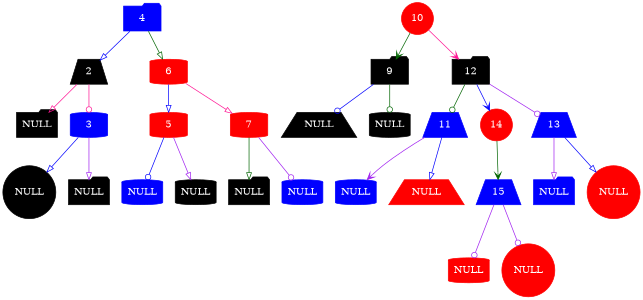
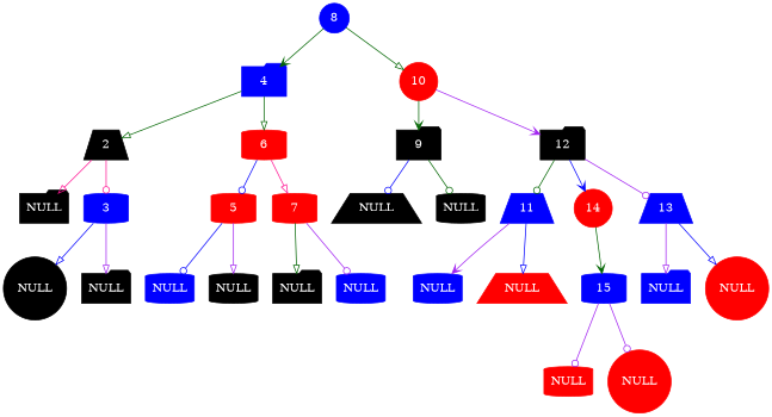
  digraph {
    node [color=blue fontcolor=white shape=cylinder style=filled]
    edge [arrowhead=onormal color=darkgreen]
+   n1 [label=8 shape=circle]
    n2 [label=4 shape=folder]
    n3 [color=red label=10 shape=circle]
    n4 [color=black label=2 shape=trapezium]
    n5 [color=red label=6]
    n6 [color=black label=9 shape=folder]
    n7 [color=black label=12 shape=folder]
    n8 [color=black label=NULL shape=folder]
    n9 [label=3]
    n10 [color=red label=5]
    n11 [color=red label=7]
    n12 [color=black label=NULL shape=trapezium]
    n13 [color=black label=NULL]
    n14 [label=11 shape=trapezium]
    n15 [color=red label=14 shape=circle]
    n16 [label=13 shape=trapezium]
    n17 [color=black label=NULL shape=circle]
    n18 [color=black label=NULL shape=folder]
    n19 [label=NULL]
    n20 [color=black label=NULL]
    n21 [color=black label=NULL shape=folder]
    n22 [label=NULL]
    n23 [label=NULL]
    n24 [color=red label=NULL shape=trapezium]
-   n25 [label=15 shape=trapezium]
+   n25 [label=15]
    n26 [label=NULL shape=folder]
    n27 [color=red label=NULL shape=circle]
    n28 [color=red label=NULL]
    n29 [color=red label=NULL shape=circle]
-   n2 -> n4 [color=blue]
+   n1 -> n2 [arrowhead=vee]
+   n1 -> n3
+   n2 -> n4
    n2 -> n5
    n3 -> n6 [arrowhead=vee]
-   n3 -> n7 [arrowhead=vee color=deeppink]
+   n3 -> n7 [arrowhead=vee color=purple]
    n4 -> n8 [color=deeppink]
    n4 -> n9 [arrowhead=odot color=deeppink]
-   n5 -> n10 [color=blue]
+   n5 -> n10 [arrowhead=odot color=blue]
    n5 -> n11 [color=deeppink]
    n6 -> n12 [arrowhead=odot color=blue]
    n6 -> n13 [arrowhead=odot]
    n7 -> n14 [arrowhead=odot]
    n7 -> n15 [arrowhead=vee color=blue]
    n7 -> n16 [arrowhead=odot color=purple]
    n9 -> n17 [color=blue]
    n9 -> n18 [color=purple]
    n10 -> n19 [arrowhead=odot color=blue]
    n10 -> n20 [color=purple]
    n11 -> n21
    n11 -> n22 [arrowhead=odot color=purple]
    n14 -> n23 [arrowhead=vee color=purple]
    n14 -> n24 [color=blue]
    n15 -> n25 [arrowhead=vee]
    n16 -> n26 [color=purple]
    n16 -> n27 [color=blue]
    n25 -> n28 [arrowhead=odot color=purple]
    n25 -> n29 [arrowhead=odot color=purple]
  }
